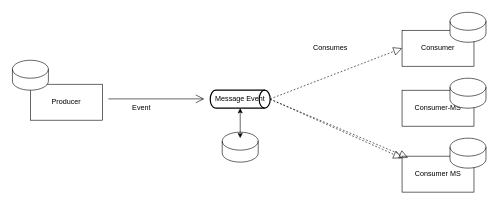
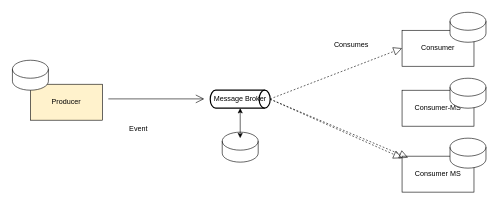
  <mxCell id="0" />
  <mxCell id="1" parent="0" />
- <mxCell id="2" value="Producer" style="rounded=0;whiteSpace=wrap;html=1;" vertex="1" parent="1"><mxGeometry x="50" y="140" width="120" height="60" as="geometry" /></mxCell>
+ <mxCell id="2" value="Producer" style="rounded=0;whiteSpace=wrap;html=1;fillColor=#fff2cc;" vertex="1" parent="1"><mxGeometry x="50" y="140" width="120" height="60" as="geometry" /></mxCell>
  <mxCell id="3" value="Consumer MS" style="rounded=0;whiteSpace=wrap;html=1;" vertex="1" parent="1"><mxGeometry x="670" y="260" width="120" height="60" as="geometry" /></mxCell>
  <mxCell id="4" value="Consumer-MS" style="rounded=0;whiteSpace=wrap;html=1;" vertex="1" parent="1"><mxGeometry x="670" y="150" width="120" height="60" as="geometry" /></mxCell>
  <mxCell id="5" value="Consumer&lt;span style=&quot;color: rgba(0 , 0 , 0 , 0) ; font-family: monospace ; font-size: 0px&quot;&gt;%3CmxGraphModel%3E%3Croot%3E%3CmxCell%20id%3D%220%22%2F%3E%3CmxCell%20id%3D%221%22%20parent%3D%220%22%2F%3E%3CmxCell%20id%3D%222%22%20value%3D%22%22%20style%3D%22shape%3Dcylinder3%3BwhiteSpace%3Dwrap%3Bhtml%3D1%3BboundedLbl%3D1%3BbackgroundOutline%3D1%3Bsize%3D15%3B%22%20vertex%3D%221%22%20parent%3D%221%22%3E%3CmxGeometry%20x%3D%22370%22%20y%3D%22340%22%20width%3D%2260%22%20height%3D%2250%22%20as%3D%22geometry%22%2F%3E%3C%2FmxCell%3E%3C%2Froot%3E%3C%2FmxGraphModel%3E&lt;/span&gt;" style="rounded=0;whiteSpace=wrap;html=1;" vertex="1" parent="1"><mxGeometry x="670" y="50" width="120" height="60" as="geometry" /></mxCell>
  <mxCell id="6" value="" style="shape=cylinder3;whiteSpace=wrap;html=1;boundedLbl=1;backgroundOutline=1;size=15;" vertex="1" parent="1"><mxGeometry x="370" y="220" width="60" height="50" as="geometry" /></mxCell>
  <mxCell id="7" value="" style="shape=cylinder3;whiteSpace=wrap;html=1;boundedLbl=1;backgroundOutline=1;size=15;" vertex="1" parent="1"><mxGeometry x="750" y="20" width="60" height="50" as="geometry" /></mxCell>
  <mxCell id="8" value="" style="shape=cylinder3;whiteSpace=wrap;html=1;boundedLbl=1;backgroundOutline=1;size=15;" vertex="1" parent="1"><mxGeometry x="750" y="130" width="60" height="50" as="geometry" /></mxCell>
  <mxCell id="9" value="" style="shape=cylinder3;whiteSpace=wrap;html=1;boundedLbl=1;backgroundOutline=1;size=15;" vertex="1" parent="1"><mxGeometry x="750" y="230" width="60" height="50" as="geometry" /></mxCell>
  <mxCell id="10" value="" style="shape=cylinder3;whiteSpace=wrap;html=1;boundedLbl=1;backgroundOutline=1;size=15;" vertex="1" parent="1"><mxGeometry x="20" y="100" width="60" height="50" as="geometry" /></mxCell>
- <mxCell id="11" value="Message Event" style="strokeWidth=2;html=1;shape=mxgraph.flowchart.direct_data;whiteSpace=wrap;" vertex="1" parent="1"><mxGeometry x="350" y="150" width="100" height="30" as="geometry" /></mxCell>
+ <mxCell id="11" value="Message Broker" style="strokeWidth=2;html=1;shape=mxgraph.flowchart.direct_data;whiteSpace=wrap;" vertex="1" parent="1"><mxGeometry x="350" y="150" width="100" height="30" as="geometry" /></mxCell>
  <mxCell id="12" value="" style="endArrow=open;endFill=1;endSize=12;html=1;" edge="1" parent="1"><mxGeometry width="160" relative="1" as="geometry"><mxPoint x="180" y="164.5" as="sourcePoint" /><mxPoint x="340" y="164.5" as="targetPoint" /></mxGeometry></mxCell>
  <mxCell id="13" value="" style="endArrow=block;dashed=1;endFill=0;endSize=12;html=1;entryX=0;entryY=0.5;entryDx=0;entryDy=0;" edge="1" parent="1" target="5"><mxGeometry width="160" relative="1" as="geometry"><mxPoint x="450" y="164.5" as="sourcePoint" /><mxPoint x="610" y="164.5" as="targetPoint" /></mxGeometry></mxCell>
  <mxCell id="14" value="" style="endArrow=block;dashed=1;endFill=0;endSize=12;html=1;exitX=1;exitY=0.5;exitDx=0;exitDy=0;exitPerimeter=0;" edge="1" parent="1" source="11" target="3"><mxGeometry width="160" relative="1" as="geometry"><mxPoint x="460" y="174.5" as="sourcePoint" /><mxPoint x="680" y="90" as="targetPoint" /></mxGeometry></mxCell>
  <mxCell id="15" value="" style="endArrow=block;dashed=1;endFill=0;endSize=12;html=1;entryX=0;entryY=0.5;entryDx=0;entryDy=0;exitX=1;exitY=0.5;exitDx=0;exitDy=0;exitPerimeter=0;" edge="1" parent="1" source="11"><mxGeometry width="160" relative="1" as="geometry"><mxPoint x="460" y="247.5" as="sourcePoint" /><mxPoint x="680" y="262.5" as="targetPoint" /></mxGeometry></mxCell>
- <mxCell id="16" value="Event" style="text;html=1;align=center;verticalAlign=middle;resizable=0;points=[];autosize=1;strokeColor=none;" vertex="1" parent="1"><mxGeometry x="210" y="170" width="50" height="20" as="geometry" /></mxCell>
+ <mxCell id="16" value="Event" style="text;html=1;align=center;verticalAlign=middle;resizable=0;points=[];autosize=1;strokeColor=none;" vertex="1" parent="1"><mxGeometry x="205" y="205" width="50" height="20" as="geometry" /></mxCell>
  <mxCell id="17" value="" style="endArrow=classic;startArrow=classic;html=1;" edge="1" parent="1"><mxGeometry width="50" height="50" relative="1" as="geometry"><mxPoint x="400" y="230" as="sourcePoint" /><mxPoint x="400" y="180" as="targetPoint" /></mxGeometry></mxCell>
- <mxCell id="18" value="Consumes" style="text;html=1;align=center;verticalAlign=middle;resizable=0;points=[];autosize=1;strokeColor=none;" vertex="1" parent="1"><mxGeometry x="515" y="70" width="70" height="20" as="geometry" /></mxCell>
+ <mxCell id="18" value="Consumes" style="text;html=1;align=center;verticalAlign=middle;resizable=0;points=[];autosize=1;strokeColor=none;" vertex="1" parent="1"><mxGeometry x="550" y="65" width="70" height="20" as="geometry" /></mxCell>
